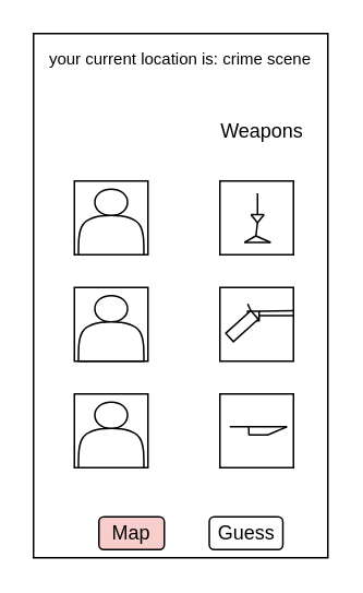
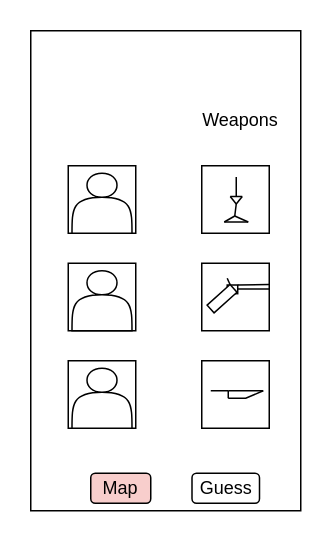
  <mxCell id="0" />
  <mxCell id="1" parent="0" />
  <mxCell id="2" value="" style="rounded=0;whiteSpace=wrap;html=1;" parent="1" vertex="1"><mxGeometry x="20" y="20" width="180" height="320" as="geometry" /></mxCell>
  <mxCell id="3" value="Weapons" style="text;html=1;align=center;verticalAlign=middle;whiteSpace=wrap;rounded=0;" parent="1" vertex="1"><mxGeometry x="130" y="65" width="60" height="30" as="geometry" /></mxCell>
- <mxCell id="4" value="&lt;font size=&quot;1&quot;&gt;your current location is: crime scene&lt;/font&gt;" style="text;html=1;align=center;verticalAlign=middle;whiteSpace=wrap;rounded=0;" parent="1" vertex="1"><mxGeometry x="20" y="20" width="180" height="30" as="geometry" /></mxCell>
  <mxCell id="5" value="" style="whiteSpace=wrap;html=1;aspect=fixed;" parent="1" vertex="1"><mxGeometry x="134" y="110" width="45" height="45" as="geometry" /></mxCell>
  <mxCell id="6" value="" style="group" parent="1" vertex="1" connectable="0"><mxGeometry x="45" y="110" width="45" height="45" as="geometry" /></mxCell>
  <mxCell id="7" value="" style="whiteSpace=wrap;html=1;aspect=fixed;" parent="6" vertex="1"><mxGeometry width="45" height="45" as="geometry" /></mxCell>
  <mxCell id="8" value="" style="shape=actor;whiteSpace=wrap;html=1;" parent="6" vertex="1"><mxGeometry x="2.5" y="5" width="40" height="40" as="geometry" /></mxCell>
  <mxCell id="9" value="" style="group" parent="1" vertex="1" connectable="0"><mxGeometry x="45" y="175" width="45" height="45" as="geometry" /></mxCell>
  <mxCell id="10" value="" style="whiteSpace=wrap;html=1;aspect=fixed;" parent="9" vertex="1"><mxGeometry width="45" height="45" as="geometry" /></mxCell>
  <mxCell id="11" value="" style="shape=actor;whiteSpace=wrap;html=1;" parent="9" vertex="1"><mxGeometry x="2.5" y="5" width="40" height="40" as="geometry" /></mxCell>
  <mxCell id="12" value="" style="group" parent="1" vertex="1" connectable="0"><mxGeometry x="45" y="240" width="45" height="45" as="geometry" /></mxCell>
  <mxCell id="13" value="" style="whiteSpace=wrap;html=1;aspect=fixed;" parent="12" vertex="1"><mxGeometry width="45" height="45" as="geometry" /></mxCell>
  <mxCell id="14" value="" style="shape=actor;whiteSpace=wrap;html=1;" parent="12" vertex="1"><mxGeometry x="2.5" y="5" width="40" height="40" as="geometry" /></mxCell>
  <mxCell id="15" value="" style="whiteSpace=wrap;html=1;aspect=fixed;" parent="1" vertex="1"><mxGeometry x="134" y="175" width="45" height="45" as="geometry" /></mxCell>
  <mxCell id="16" value="" style="whiteSpace=wrap;html=1;aspect=fixed;" parent="1" vertex="1"><mxGeometry x="134" y="240" width="45" height="45" as="geometry" /></mxCell>
  <mxCell id="17" value="" style="group" parent="1" vertex="1" connectable="0"><mxGeometry x="140" y="185" width="39" height="24.32" as="geometry" /></mxCell>
  <mxCell id="18" value="" style="rounded=0;whiteSpace=wrap;html=1;" parent="17" vertex="1"><mxGeometry x="10.98" y="4.508" width="7.005" height="5.784" as="geometry" /></mxCell>
  <mxCell id="19" value="" style="rounded=0;whiteSpace=wrap;html=1;rotation=48;" parent="17" vertex="1"><mxGeometry x="4.059" y="3.355" width="6.935" height="20.584" as="geometry" /></mxCell>
  <mxCell id="20" value="" style="endArrow=none;html=1;rounded=0;exitX=0;exitY=0;exitDx=0;exitDy=0;entryX=0.25;entryY=0;entryDx=0;entryDy=0;" parent="17" source="19" target="18" edge="1"><mxGeometry width="50" height="50" relative="1" as="geometry"><mxPoint x="17.985" as="sourcePoint" /><mxPoint x="24.99" as="targetPoint" /></mxGeometry></mxCell>
  <mxCell id="21" value="" style="endArrow=none;html=1;rounded=0;entryX=0;entryY=0;entryDx=0;entryDy=0;" parent="17" target="19" edge="1"><mxGeometry width="50" height="50" relative="1" as="geometry"><mxPoint x="10.98" as="sourcePoint" /><mxPoint x="-28.249" y="-6.515" as="targetPoint" /><Array as="points" /></mxGeometry></mxCell>
  <mxCell id="22" value="" style="endArrow=none;html=1;rounded=0;" parent="17" edge="1"><mxGeometry width="50" height="50" relative="1" as="geometry"><mxPoint x="17.985" y="4.508" as="sourcePoint" /><mxPoint x="39" y="4.117" as="targetPoint" /></mxGeometry></mxCell>
  <mxCell id="23" value="" style="endArrow=none;html=1;rounded=0;" parent="17" edge="1"><mxGeometry width="50" height="50" relative="1" as="geometry"><mxPoint x="17.985" y="7.204" as="sourcePoint" /><mxPoint x="39" y="7.204" as="targetPoint" /></mxGeometry></mxCell>
  <mxCell id="24" value="" style="group" parent="1" vertex="1" connectable="0"><mxGeometry x="140" y="260" width="35" height="5" as="geometry" /></mxCell>
  <mxCell id="25" value="" style="endArrow=none;html=1;rounded=0;" parent="24" edge="1"><mxGeometry width="50" height="50" relative="1" as="geometry"><mxPoint as="sourcePoint" /><mxPoint x="11.667" as="targetPoint" /></mxGeometry></mxCell>
  <mxCell id="26" value="" style="endArrow=none;html=1;rounded=0;" parent="24" edge="1"><mxGeometry width="50" height="50" relative="1" as="geometry"><mxPoint x="11.667" y="5" as="sourcePoint" /><mxPoint x="11.667" as="targetPoint" /></mxGeometry></mxCell>
  <mxCell id="27" value="" style="endArrow=none;html=1;rounded=0;" parent="24" edge="1"><mxGeometry width="50" height="50" relative="1" as="geometry"><mxPoint x="11.667" as="sourcePoint" /><mxPoint x="35" as="targetPoint" /></mxGeometry></mxCell>
  <mxCell id="28" value="" style="endArrow=none;html=1;rounded=0;" parent="24" edge="1"><mxGeometry width="50" height="50" relative="1" as="geometry"><mxPoint x="11.667" y="5" as="sourcePoint" /><mxPoint x="35" as="targetPoint" /><Array as="points"><mxPoint x="23.333" y="5" /></Array></mxGeometry></mxCell>
  <mxCell id="29" value="" style="group;rotation=0;" parent="1" vertex="1" connectable="0"><mxGeometry x="149" y="117.5" width="15" height="30" as="geometry" /></mxCell>
  <mxCell id="30" value="" style="endArrow=none;html=1;rounded=0;" parent="29" edge="1"><mxGeometry width="50" height="50" relative="1" as="geometry"><mxPoint y="30" as="sourcePoint" /><mxPoint x="16" y="30" as="targetPoint" /></mxGeometry></mxCell>
  <mxCell id="31" value="" style="endArrow=none;html=1;rounded=0;" parent="29" edge="1"><mxGeometry width="50" height="50" relative="1" as="geometry"><mxPoint x="8" y="18" as="sourcePoint" /><mxPoint x="7" y="26" as="targetPoint" /></mxGeometry></mxCell>
  <mxCell id="32" value="" style="endArrow=none;html=1;rounded=0;" parent="29" edge="1"><mxGeometry width="50" height="50" relative="1" as="geometry"><mxPoint x="4" y="13" as="sourcePoint" /><mxPoint x="12" y="13" as="targetPoint" /></mxGeometry></mxCell>
  <mxCell id="33" value="" style="endArrow=none;html=1;rounded=0;" parent="29" edge="1"><mxGeometry width="50" height="50" relative="1" as="geometry"><mxPoint x="8" y="13" as="sourcePoint" /><mxPoint x="8" as="targetPoint" /></mxGeometry></mxCell>
  <mxCell id="34" value="" style="endArrow=none;html=1;rounded=0;" parent="29" edge="1"><mxGeometry width="50" height="50" relative="1" as="geometry"><mxPoint x="16" y="30" as="sourcePoint" /><mxPoint x="7" y="26" as="targetPoint" /></mxGeometry></mxCell>
  <mxCell id="35" value="" style="endArrow=none;html=1;rounded=0;" parent="29" edge="1"><mxGeometry width="50" height="50" relative="1" as="geometry"><mxPoint y="30" as="sourcePoint" /><mxPoint x="7" y="26" as="targetPoint" /></mxGeometry></mxCell>
  <mxCell id="36" value="" style="endArrow=none;html=1;rounded=0;" parent="29" edge="1"><mxGeometry width="50" height="50" relative="1" as="geometry"><mxPoint x="8" y="18" as="sourcePoint" /><mxPoint x="12" y="13" as="targetPoint" /></mxGeometry></mxCell>
  <mxCell id="37" value="" style="endArrow=none;html=1;rounded=0;" parent="29" edge="1"><mxGeometry width="50" height="50" relative="1" as="geometry"><mxPoint x="8" y="18" as="sourcePoint" /><mxPoint x="4" y="13" as="targetPoint" /></mxGeometry></mxCell>
  <mxCell id="38" value="Map" style="rounded=1;whiteSpace=wrap;html=1;fillColor=#f8cecc;" vertex="1" parent="1"><mxGeometry x="60" y="315" width="40" height="20" as="geometry" /></mxCell>
  <mxCell id="39" value="Guess" style="rounded=1;whiteSpace=wrap;html=1;" vertex="1" parent="1"><mxGeometry x="127.5" y="315" width="45" height="20" as="geometry" /></mxCell>
